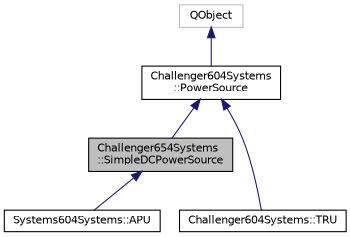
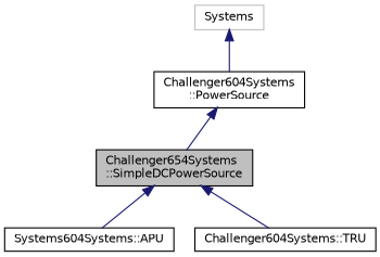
  digraph {
    node [color=black fillcolor=white fontname=Helvetica fontsize=10 shape=record style=filled]
    edge [color=midnightblue dir=back fontname=Helvetica fontsize=10 labelfontname=Helvetica labelfontsize=10 style=solid]
    n1 [fillcolor=grey75 fontcolor=black height=0.2 label="Challenger654Systems\l::SimpleDCPowerSource" width=0.4]
    n2 [height=0.2 label="Systems604Systems::APU" width=0.4]
    n3 [height=0.2 label="Challenger604Systems::TRU" width=0.4]
    n4 [height=0.2 label="Challenger604Systems\l::PowerSource" width=0.4]
-   n5 [color=grey75 height=0.2 label=QObject width=0.4]
+   n5 [color=grey75 height=0.2 label=Systems width=0.4]
    n1 -> n2
-   n4 -> n3
+   n1 -> n3
    n4 -> n1
    n5 -> n4
  }
